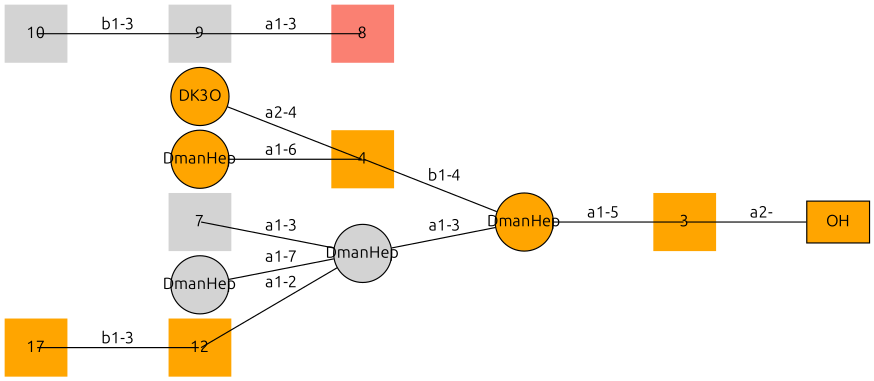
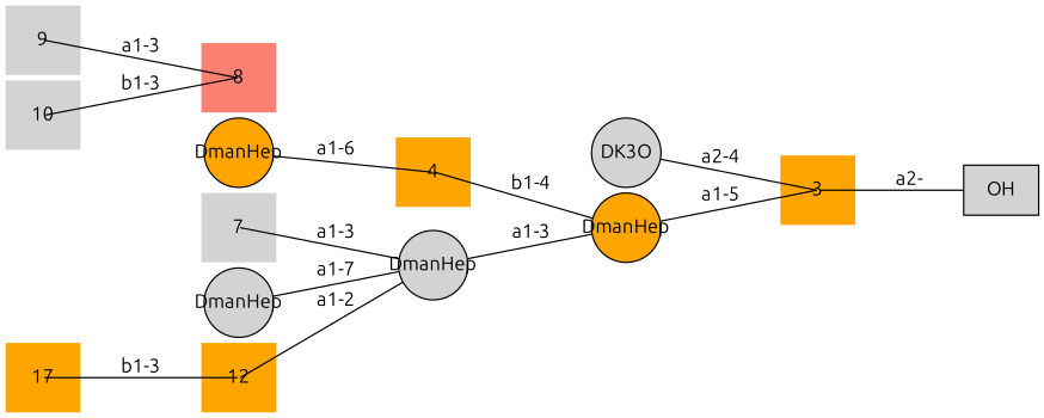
  graph {
    fontname=Ubuntu
    nodesep=0.05
    rankdir=LR
    ranksep=0.8
    splines=false
    node [fillcolor=orange fixedsize=true fontname=Ubuntu labelfontsize=12 scale=true shape=none style=filled]
    edge [fontname=Ubuntu headclip=true labelangle=320.0 labeldistance=1.2 labelfontsize=12 tailclip=false]
-   n1 [label=OH shape=box]
+   n1 [fillcolor=lightgrey label=OH shape=box]
    n2 [height=0.7 label=3]
-   n3 [height=0.7 label=DK3O shape=circle]
+   n3 [fillcolor=lightgrey height=0.7 label=DK3O shape=circle]
    n4 [height=0.7 label=DmanHep shape=circle]
    4 [height=0.7]
    n6 [height=0.7 label=DmanHep shape=circle]
    n7 [fillcolor=lightgrey height=0.7 label=DmanHep shape=circle]
    7 [fillcolor=lightgrey height=0.7]
    8 [fillcolor=salmon height=0.7]
    9 [fillcolor=lightgrey height=0.7]
    10 [fillcolor=lightgrey height=0.7]
    n12 [fillcolor=lightgrey height=0.7 label=DmanHep shape=circle]
    12 [height=0.7]
    n14 [height=0.7 label=17]
    n2 -- n1 [label="a2-"]
-   n3 -- 4 [headclip=false label="a2-4" tailclip=true]
+   n3 -- n2 [headclip=false label="a2-4" tailclip=true]
    n4 -- n2 [headclip=false label="a1-5" tailclip=true]
    4 -- n4 [label="b1-4"]
    n6 -- 4 [headclip=false label="a1-6" tailclip=true]
    n7 -- n4 [label="a1-3" tailclip=true]
    7 -- n7 [label="a1-3"]
    9 -- 8 [headclip=false label="a1-3"]
-   10 -- 9 [headclip=false label="b1-3"]
+   10 -- 8 [headclip=false label="b1-3"]
    n12 -- n7 [label="a1-7" tailclip=true]
    12 -- n7 [label="a1-2"]
    n14 -- 12 [headclip=false label="b1-3"]
  }
